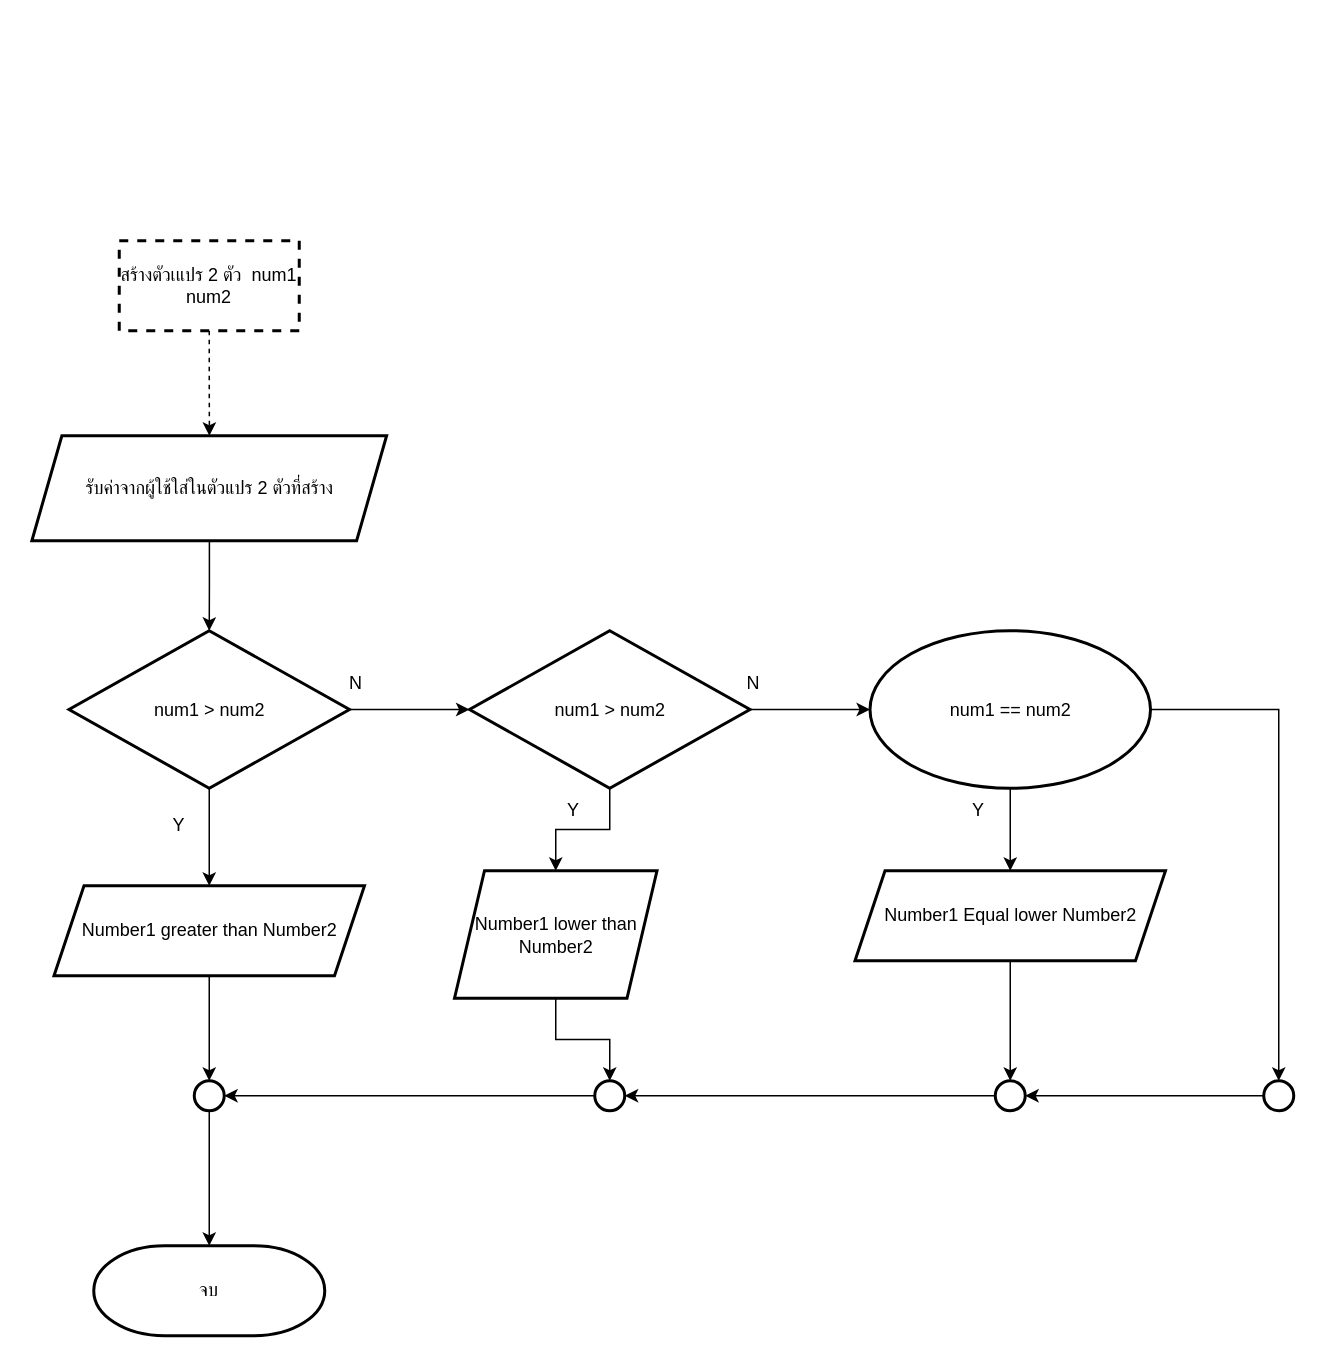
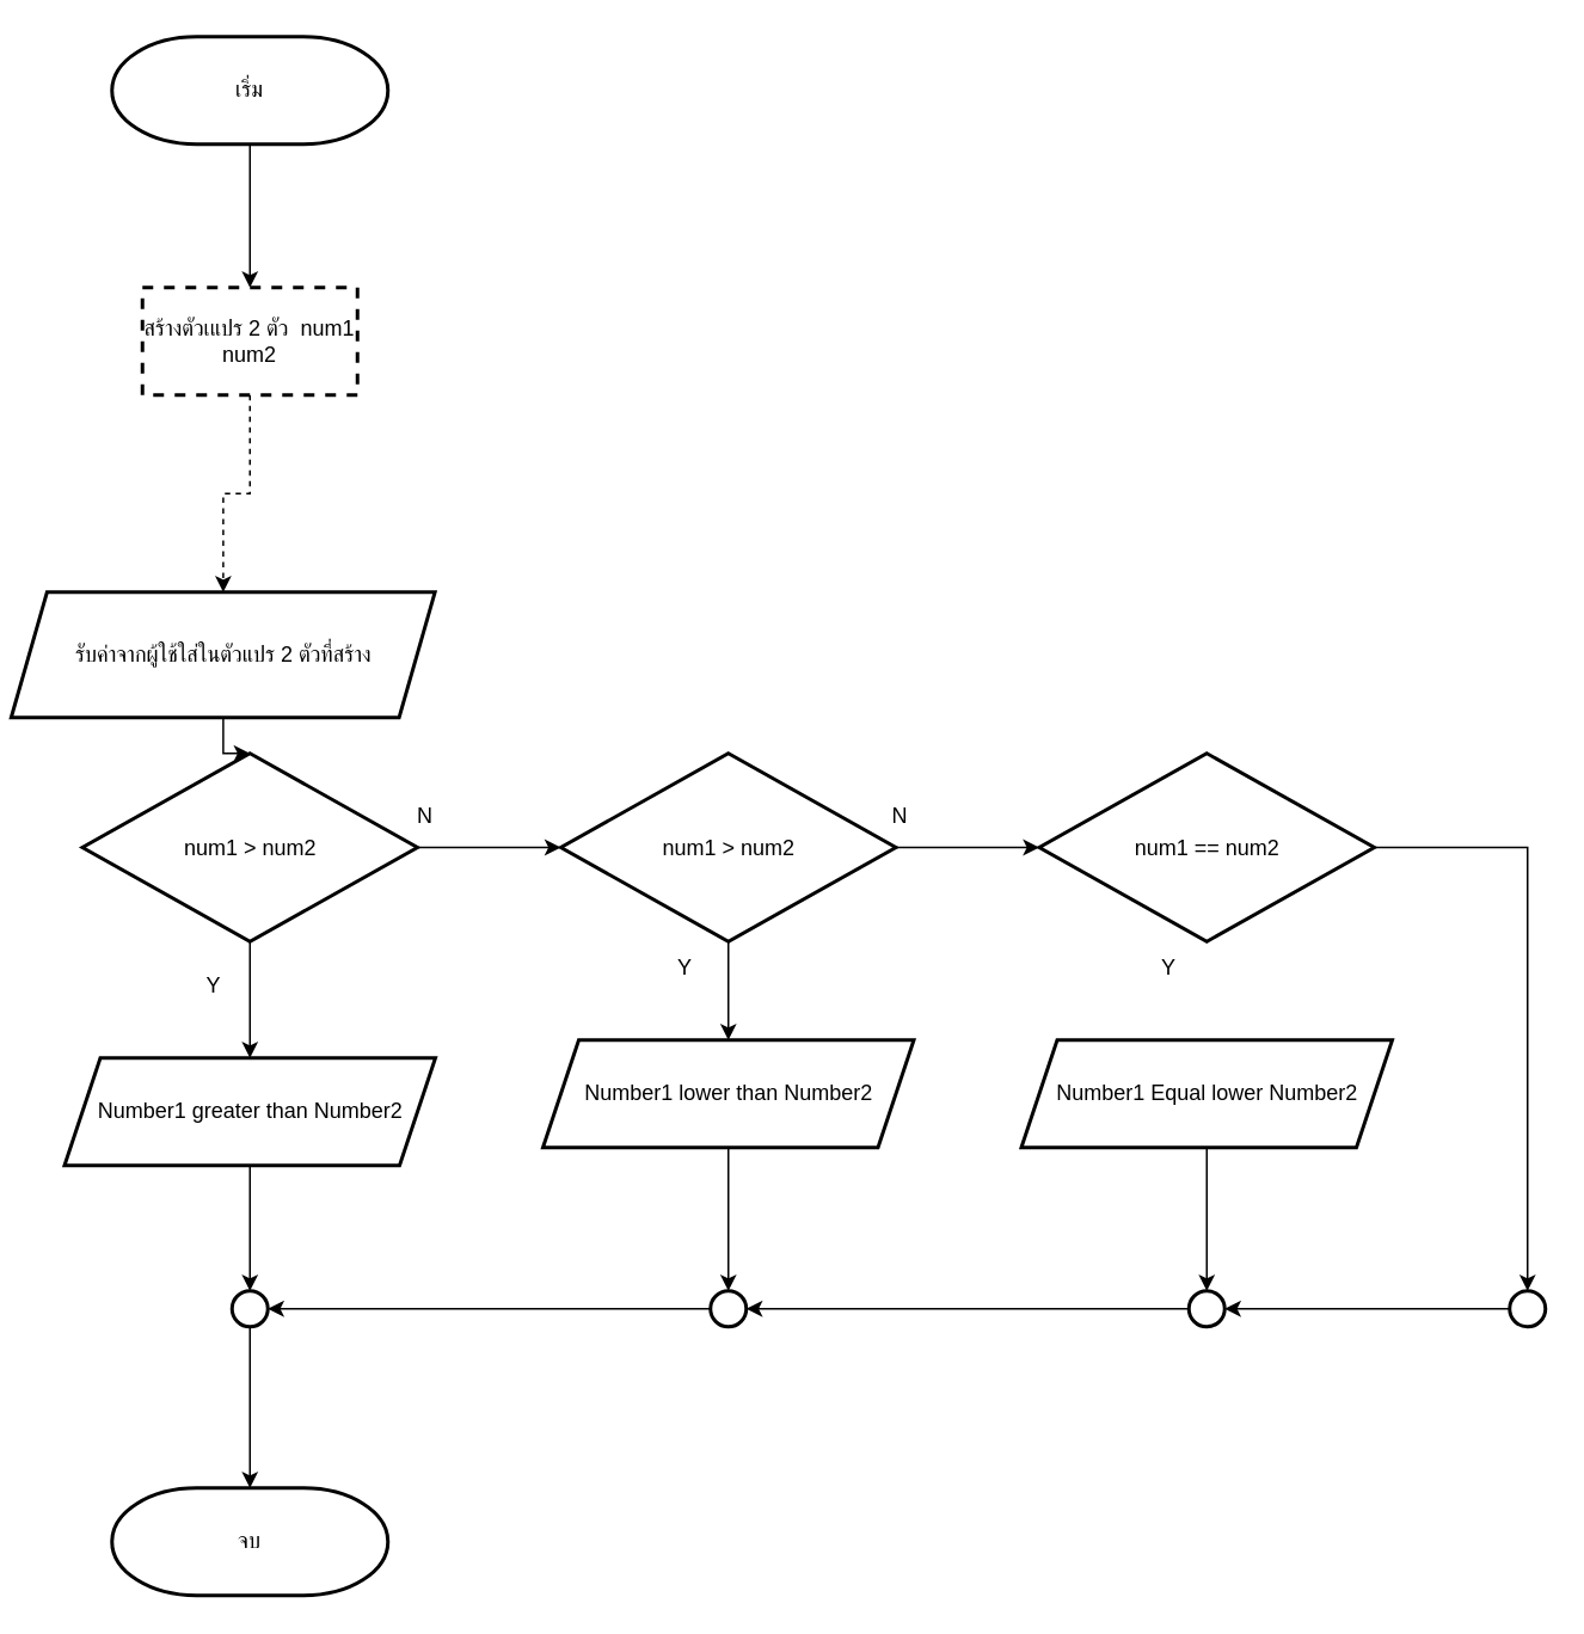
  <mxCell id="0" />
  <mxCell id="1" parent="0" />
+ <mxCell id="2" value="" style="edgeStyle=orthogonalEdgeStyle;rounded=0;orthogonalLoop=1;jettySize=auto;html=1;" edge="1" parent="1" source="3" target="5"><mxGeometry relative="1" as="geometry" /></mxCell>
+ <mxCell id="3" value="เริ่ม" style="strokeWidth=2;html=1;shape=mxgraph.flowchart.terminator;whiteSpace=wrap;" vertex="1" parent="1"><mxGeometry x="62" y="20" width="154" height="60" as="geometry" /></mxCell>
  <mxCell id="4" value="" style="edgeStyle=orthogonalEdgeStyle;rounded=0;orthogonalLoop=1;jettySize=auto;html=1;dashed=1;" edge="1" parent="1" source="5" target="7"><mxGeometry relative="1" as="geometry" /></mxCell>
  <mxCell id="5" value="สร้างตัวเแปร 2 ตัว&amp;nbsp; num1 num2" style="whiteSpace=wrap;html=1;strokeWidth=2;dashed=1;" vertex="1" parent="1"><mxGeometry x="79" y="160" width="120" height="60" as="geometry" /></mxCell>
  <mxCell id="6" value="" style="edgeStyle=orthogonalEdgeStyle;rounded=0;orthogonalLoop=1;jettySize=auto;html=1;" edge="1" parent="1" source="7" target="10"><mxGeometry relative="1" as="geometry" /></mxCell>
- <mxCell id="7" value="รับค่าจากผู้ใช้ใส่ในตัวแปร 2 ตัวที่สร้าง" style="shape=parallelogram;perimeter=parallelogramPerimeter;whiteSpace=wrap;html=1;fixedSize=1;strokeWidth=2;" vertex="1" parent="1"><mxGeometry x="20.75" y="290" width="236.5" height="70" as="geometry" /></mxCell>
+ <mxCell id="7" value="รับค่าจากผู้ใช้ใส่ในตัวแปร 2 ตัวที่สร้าง" style="shape=parallelogram;perimeter=parallelogramPerimeter;whiteSpace=wrap;html=1;fixedSize=1;strokeWidth=2;" vertex="1" parent="1"><mxGeometry x="5.75" y="330" width="236.5" height="70" as="geometry" /></mxCell>
  <mxCell id="8" value="" style="edgeStyle=orthogonalEdgeStyle;rounded=0;orthogonalLoop=1;jettySize=auto;html=1;" edge="1" parent="1" source="10" target="12"><mxGeometry relative="1" as="geometry" /></mxCell>
  <mxCell id="9" value="" style="edgeStyle=orthogonalEdgeStyle;rounded=0;orthogonalLoop=1;jettySize=auto;html=1;" edge="1" parent="1" source="10" target="17"><mxGeometry relative="1" as="geometry" /></mxCell>
  <mxCell id="10" value="num1 &amp;gt; num2" style="rhombus;whiteSpace=wrap;html=1;strokeWidth=2;" vertex="1" parent="1"><mxGeometry x="45.5" y="420" width="187" height="105" as="geometry" /></mxCell>
  <mxCell id="11" value="" style="edgeStyle=orthogonalEdgeStyle;rounded=0;orthogonalLoop=1;jettySize=auto;html=1;" edge="1" parent="1" source="12" target="29"><mxGeometry relative="1" as="geometry" /></mxCell>
  <mxCell id="12" value="Number1 greater than Number2" style="shape=parallelogram;perimeter=parallelogramPerimeter;whiteSpace=wrap;html=1;fixedSize=1;strokeWidth=2;" vertex="1" parent="1"><mxGeometry x="35.5" y="590" width="207" height="60" as="geometry" /></mxCell>
  <mxCell id="13" value="N" style="text;strokeColor=none;align=center;fillColor=none;html=1;verticalAlign=middle;whiteSpace=wrap;rounded=0;" vertex="1" parent="1"><mxGeometry x="472" y="440" width="60" height="30" as="geometry" /></mxCell>
  <mxCell id="14" value="Y" style="text;strokeColor=none;align=center;fillColor=none;html=1;verticalAlign=middle;whiteSpace=wrap;rounded=0;" vertex="1" parent="1"><mxGeometry x="89" y="535" width="60" height="30" as="geometry" /></mxCell>
  <mxCell id="15" value="" style="edgeStyle=orthogonalEdgeStyle;rounded=0;orthogonalLoop=1;jettySize=auto;html=1;" edge="1" parent="1" source="17" target="19"><mxGeometry relative="1" as="geometry" /></mxCell>
  <mxCell id="16" value="" style="edgeStyle=orthogonalEdgeStyle;rounded=0;orthogonalLoop=1;jettySize=auto;html=1;" edge="1" parent="1" source="17" target="24"><mxGeometry relative="1" as="geometry" /></mxCell>
  <mxCell id="17" value="num1 &amp;gt; num2" style="rhombus;whiteSpace=wrap;html=1;strokeWidth=2;" vertex="1" parent="1"><mxGeometry x="312.5" y="420" width="187" height="105" as="geometry" /></mxCell>
  <mxCell id="18" value="" style="edgeStyle=orthogonalEdgeStyle;rounded=0;orthogonalLoop=1;jettySize=auto;html=1;" edge="1" parent="1" source="19" target="30"><mxGeometry relative="1" as="geometry" /></mxCell>
- <mxCell id="19" value="Number1 lower than Number2" style="shape=parallelogram;perimeter=parallelogramPerimeter;whiteSpace=wrap;html=1;fixedSize=1;strokeWidth=2;" vertex="1" parent="1"><mxGeometry x="302.5" y="580" width="135" height="85" as="geometry" /></mxCell>
+ <mxCell id="19" value="Number1 lower than Number2" style="shape=parallelogram;perimeter=parallelogramPerimeter;whiteSpace=wrap;html=1;fixedSize=1;strokeWidth=2;" vertex="1" parent="1"><mxGeometry x="302.5" y="580" width="207" height="60" as="geometry" /></mxCell>
  <mxCell id="20" value="N" style="text;strokeColor=none;align=center;fillColor=none;html=1;verticalAlign=middle;whiteSpace=wrap;rounded=0;" vertex="1" parent="1"><mxGeometry x="207.25" y="440" width="60" height="30" as="geometry" /></mxCell>
  <mxCell id="21" value="Y" style="text;strokeColor=none;align=center;fillColor=none;html=1;verticalAlign=middle;whiteSpace=wrap;rounded=0;" vertex="1" parent="1"><mxGeometry x="352" y="525" width="60" height="30" as="geometry" /></mxCell>
- <mxCell id="22" value="" style="edgeStyle=orthogonalEdgeStyle;rounded=0;orthogonalLoop=1;jettySize=auto;html=1;" edge="1" parent="1" source="24" target="26"><mxGeometry relative="1" as="geometry" /></mxCell>
  <mxCell id="23" style="edgeStyle=orthogonalEdgeStyle;rounded=0;orthogonalLoop=1;jettySize=auto;html=1;entryX=0.5;entryY=0;entryDx=0;entryDy=0;entryPerimeter=0;" edge="1" parent="1" source="24" target="34"><mxGeometry relative="1" as="geometry"><mxPoint x="852" y="730" as="targetPoint" /></mxGeometry></mxCell>
- <mxCell id="24" value="num1 == num2" style="ellipse;whiteSpace=wrap;html=1;strokeWidth=2;" vertex="1" parent="1"><mxGeometry x="579.5" y="420" width="187" height="105" as="geometry" /></mxCell>
+ <mxCell id="24" value="num1 == num2" style="rhombus;whiteSpace=wrap;html=1;strokeWidth=2;" vertex="1" parent="1"><mxGeometry x="579.5" y="420" width="187" height="105" as="geometry" /></mxCell>
  <mxCell id="25" value="" style="edgeStyle=orthogonalEdgeStyle;rounded=0;orthogonalLoop=1;jettySize=auto;html=1;" edge="1" parent="1" source="26" target="31"><mxGeometry relative="1" as="geometry" /></mxCell>
  <mxCell id="26" value="Number1 Equal lower Number2" style="shape=parallelogram;perimeter=parallelogramPerimeter;whiteSpace=wrap;html=1;fixedSize=1;strokeWidth=2;" vertex="1" parent="1"><mxGeometry x="569.5" y="580" width="207" height="60" as="geometry" /></mxCell>
  <mxCell id="27" value="Y" style="text;strokeColor=none;align=center;fillColor=none;html=1;verticalAlign=middle;whiteSpace=wrap;rounded=0;" vertex="1" parent="1"><mxGeometry x="622" y="525" width="60" height="30" as="geometry" /></mxCell>
  <mxCell id="28" value="" style="edgeStyle=orthogonalEdgeStyle;rounded=0;orthogonalLoop=1;jettySize=auto;html=1;" edge="1" parent="1" source="29" target="36"><mxGeometry relative="1" as="geometry" /></mxCell>
  <mxCell id="29" value="" style="strokeWidth=2;html=1;shape=mxgraph.flowchart.start_2;whiteSpace=wrap;" vertex="1" parent="1"><mxGeometry x="129" y="720" width="20" height="20" as="geometry" /></mxCell>
  <mxCell id="30" value="" style="strokeWidth=2;html=1;shape=mxgraph.flowchart.start_2;whiteSpace=wrap;" vertex="1" parent="1"><mxGeometry x="396" y="720" width="20" height="20" as="geometry" /></mxCell>
  <mxCell id="31" value="" style="strokeWidth=2;html=1;shape=mxgraph.flowchart.start_2;whiteSpace=wrap;" vertex="1" parent="1"><mxGeometry x="663" y="720" width="20" height="20" as="geometry" /></mxCell>
  <mxCell id="32" style="edgeStyle=orthogonalEdgeStyle;rounded=0;orthogonalLoop=1;jettySize=auto;html=1;entryX=1;entryY=0.5;entryDx=0;entryDy=0;entryPerimeter=0;" edge="1" parent="1" source="31" target="30"><mxGeometry relative="1" as="geometry" /></mxCell>
  <mxCell id="33" style="edgeStyle=orthogonalEdgeStyle;rounded=0;orthogonalLoop=1;jettySize=auto;html=1;entryX=1;entryY=0.5;entryDx=0;entryDy=0;entryPerimeter=0;" edge="1" parent="1" source="30" target="29"><mxGeometry relative="1" as="geometry" /></mxCell>
  <mxCell id="34" value="" style="strokeWidth=2;html=1;shape=mxgraph.flowchart.start_2;whiteSpace=wrap;" vertex="1" parent="1"><mxGeometry x="842" y="720" width="20" height="20" as="geometry" /></mxCell>
  <mxCell id="35" style="edgeStyle=orthogonalEdgeStyle;rounded=0;orthogonalLoop=1;jettySize=auto;html=1;entryX=1;entryY=0.5;entryDx=0;entryDy=0;entryPerimeter=0;" edge="1" parent="1" source="34" target="31"><mxGeometry relative="1" as="geometry" /></mxCell>
  <mxCell id="36" value="จบ" style="strokeWidth=2;html=1;shape=mxgraph.flowchart.terminator;whiteSpace=wrap;" vertex="1" parent="1"><mxGeometry x="62" y="830" width="154" height="60" as="geometry" /></mxCell>
